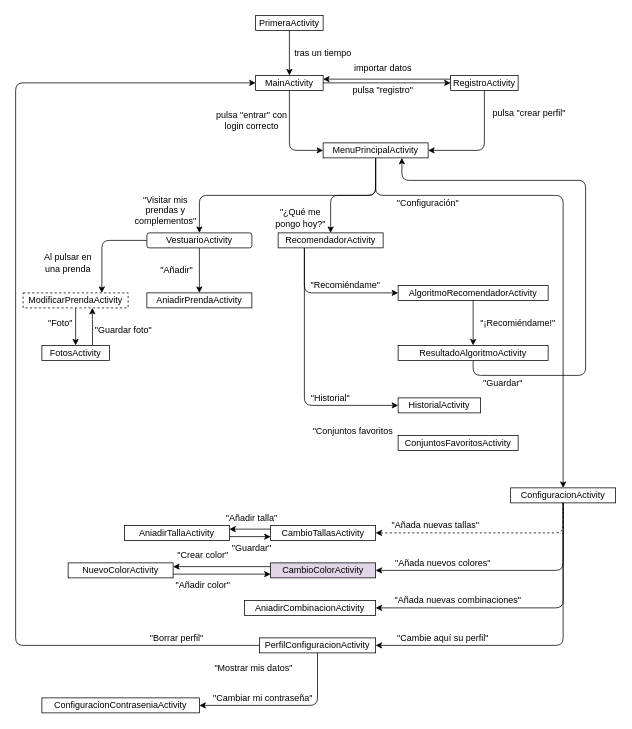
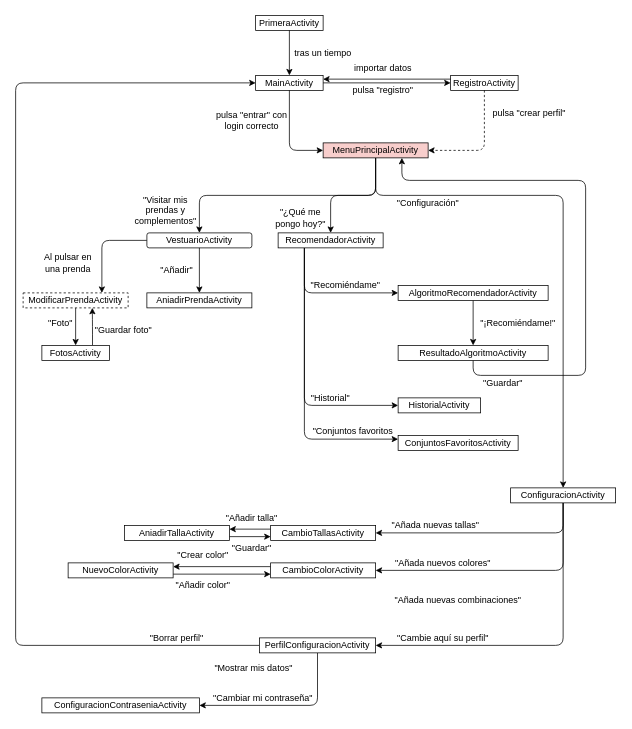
  <mxCell id="0" />
  <mxCell id="1" parent="0" />
  <mxCell id="2" value="PrimeraActivity" style="rounded=0;whiteSpace=wrap;html=1;" vertex="1" parent="1"><mxGeometry x="340" y="20" width="90" height="20" as="geometry" /></mxCell>
  <mxCell id="3" value="MainActivity" style="rounded=0;whiteSpace=wrap;html=1;" vertex="1" parent="1"><mxGeometry x="340" y="100" width="90" height="20" as="geometry" /></mxCell>
  <mxCell id="4" value="" style="endArrow=classic;html=1;exitX=0.5;exitY=1;exitDx=0;exitDy=0;entryX=0.5;entryY=0;entryDx=0;entryDy=0;" edge="1" parent="1" source="2" target="3"><mxGeometry width="50" height="50" relative="1" as="geometry"><mxPoint x="640" y="210" as="sourcePoint" /><mxPoint x="690" y="160" as="targetPoint" /></mxGeometry></mxCell>
  <mxCell id="5" value="tras un tiempo" style="text;html=1;strokeColor=none;fillColor=none;align=center;verticalAlign=middle;whiteSpace=wrap;rounded=0;" vertex="1" parent="1"><mxGeometry x="390" y="60" width="80" height="20" as="geometry" /></mxCell>
  <mxCell id="6" style="edgeStyle=orthogonalEdgeStyle;rounded=0;orthogonalLoop=1;jettySize=auto;html=1;exitX=0.5;exitY=1;exitDx=0;exitDy=0;" edge="1" parent="1" source="5" target="5"><mxGeometry relative="1" as="geometry" /></mxCell>
  <mxCell id="7" value="RegistroActivity" style="rounded=0;whiteSpace=wrap;html=1;" vertex="1" parent="1"><mxGeometry x="600" y="100" width="90" height="20" as="geometry" /></mxCell>
  <mxCell id="8" value="pulsa &quot;registro&quot;" style="text;html=1;strokeColor=none;fillColor=none;align=center;verticalAlign=middle;whiteSpace=wrap;rounded=0;" vertex="1" parent="1"><mxGeometry x="455" y="110" width="110" height="20" as="geometry" /></mxCell>
  <mxCell id="9" value="" style="endArrow=classic;html=1;exitX=1;exitY=0.5;exitDx=0;exitDy=0;entryX=0;entryY=0.5;entryDx=0;entryDy=0;" edge="1" parent="1" source="3" target="7"><mxGeometry width="50" height="50" relative="1" as="geometry"><mxPoint x="640" y="210" as="sourcePoint" /><mxPoint x="690" y="160" as="targetPoint" /></mxGeometry></mxCell>
  <mxCell id="10" style="edgeStyle=orthogonalEdgeStyle;rounded=1;orthogonalLoop=1;jettySize=auto;html=1;exitX=0.5;exitY=1;exitDx=0;exitDy=0;entryX=0.5;entryY=0;entryDx=0;entryDy=0;" edge="1" parent="1" source="13" target="21"><mxGeometry relative="1" as="geometry" /></mxCell>
  <mxCell id="11" style="edgeStyle=orthogonalEdgeStyle;rounded=1;orthogonalLoop=1;jettySize=auto;html=1;exitX=0.5;exitY=1;exitDx=0;exitDy=0;entryX=0.5;entryY=0;entryDx=0;entryDy=0;" edge="1" parent="1" source="13" target="25"><mxGeometry relative="1" as="geometry" /></mxCell>
  <mxCell id="12" style="edgeStyle=orthogonalEdgeStyle;rounded=1;orthogonalLoop=1;jettySize=auto;html=1;exitX=0.5;exitY=1;exitDx=0;exitDy=0;entryX=0.5;entryY=0;entryDx=0;entryDy=0;" edge="1" parent="1" source="13" target="30"><mxGeometry relative="1" as="geometry"><Array as="points"><mxPoint x="500" y="260" /><mxPoint x="750" y="260" /></Array></mxGeometry></mxCell>
- <mxCell id="13" value="MenuPrincipalActivity" style="rounded=0;whiteSpace=wrap;html=1;" vertex="1" parent="1"><mxGeometry x="430" y="190" width="140" height="20" as="geometry" /></mxCell>
+ <mxCell id="13" value="MenuPrincipalActivity" style="rounded=0;whiteSpace=wrap;html=1;fillColor=#f8cecc;" vertex="1" parent="1"><mxGeometry x="430" y="190" width="140" height="20" as="geometry" /></mxCell>
  <mxCell id="14" value="pulsa &quot;entrar&quot; con login correcto" style="text;html=1;strokeColor=none;fillColor=none;align=center;verticalAlign=middle;whiteSpace=wrap;rounded=0;" vertex="1" parent="1"><mxGeometry x="280" y="150" width="110" height="20" as="geometry" /></mxCell>
  <mxCell id="15" value="" style="endArrow=classic;html=1;exitX=0.5;exitY=1;exitDx=0;exitDy=0;entryX=0;entryY=0.5;entryDx=0;entryDy=0;edgeStyle=orthogonalEdgeStyle;" edge="1" parent="1" source="3" target="13"><mxGeometry width="50" height="50" relative="1" as="geometry"><mxPoint x="440" y="120" as="sourcePoint" /><mxPoint x="610" y="120" as="targetPoint" /></mxGeometry></mxCell>
- <mxCell id="16" value="" style="endArrow=classic;html=1;exitX=0.5;exitY=1;exitDx=0;exitDy=0;entryX=1;entryY=0.5;entryDx=0;entryDy=0;edgeStyle=orthogonalEdgeStyle;" edge="1" parent="1" source="7" target="13"><mxGeometry width="50" height="50" relative="1" as="geometry"><mxPoint x="395" y="130" as="sourcePoint" /><mxPoint x="440" y="210" as="targetPoint" /></mxGeometry></mxCell>
+ <mxCell id="16" value="" style="endArrow=classic;html=1;exitX=0.5;exitY=1;exitDx=0;exitDy=0;entryX=1;entryY=0.5;entryDx=0;entryDy=0;edgeStyle=orthogonalEdgeStyle;dashed=1;" edge="1" parent="1" source="7" target="13"><mxGeometry width="50" height="50" relative="1" as="geometry"><mxPoint x="395" y="130" as="sourcePoint" /><mxPoint x="440" y="210" as="targetPoint" /></mxGeometry></mxCell>
  <mxCell id="17" value="pulsa &quot;crear perfil&quot;" style="text;html=1;strokeColor=none;fillColor=none;align=center;verticalAlign=middle;whiteSpace=wrap;rounded=0;" vertex="1" parent="1"><mxGeometry x="650" y="140" width="110" height="20" as="geometry" /></mxCell>
  <mxCell id="18" value="" style="endArrow=classic;html=1;exitX=0;exitY=0.25;exitDx=0;exitDy=0;entryX=1;entryY=0.25;entryDx=0;entryDy=0;" edge="1" parent="1" source="7" target="3"><mxGeometry width="50" height="50" relative="1" as="geometry"><mxPoint x="440" y="210" as="sourcePoint" /><mxPoint x="490" y="160" as="targetPoint" /></mxGeometry></mxCell>
  <mxCell id="19" value="importar datos" style="text;html=1;strokeColor=none;fillColor=none;align=center;verticalAlign=middle;whiteSpace=wrap;rounded=0;" vertex="1" parent="1"><mxGeometry x="470" y="80" width="80" height="20" as="geometry" /></mxCell>
  <mxCell id="20" style="edgeStyle=orthogonalEdgeStyle;rounded=1;orthogonalLoop=1;jettySize=auto;html=1;exitX=0;exitY=0.5;exitDx=0;exitDy=0;entryX=0.75;entryY=0;entryDx=0;entryDy=0;" edge="1" parent="1" source="21" target="38"><mxGeometry relative="1" as="geometry" /></mxCell>
  <mxCell id="21" value="VestuarioActivity" style="whiteSpace=wrap;html=1;rounded=1;" vertex="1" parent="1"><mxGeometry x="195" y="310" width="140" height="20" as="geometry" /></mxCell>
  <mxCell id="22" style="edgeStyle=orthogonalEdgeStyle;rounded=1;orthogonalLoop=1;jettySize=auto;html=1;exitX=0.25;exitY=1;exitDx=0;exitDy=0;entryX=0;entryY=0.5;entryDx=0;entryDy=0;" edge="1" parent="1" source="25" target="41"><mxGeometry relative="1" as="geometry" /></mxCell>
  <mxCell id="23" style="edgeStyle=orthogonalEdgeStyle;rounded=1;orthogonalLoop=1;jettySize=auto;html=1;exitX=0.25;exitY=1;exitDx=0;exitDy=0;entryX=0;entryY=0.5;entryDx=0;entryDy=0;" edge="1" parent="1" source="25" target="42"><mxGeometry relative="1" as="geometry" /></mxCell>
+ <mxCell id="24" style="edgeStyle=orthogonalEdgeStyle;rounded=1;orthogonalLoop=1;jettySize=auto;html=1;exitX=0.25;exitY=1;exitDx=0;exitDy=0;entryX=0;entryY=0.25;entryDx=0;entryDy=0;" edge="1" parent="1" source="25" target="44"><mxGeometry relative="1" as="geometry" /></mxCell>
  <mxCell id="25" value="RecomendadorActivity" style="rounded=0;whiteSpace=wrap;html=1;" vertex="1" parent="1"><mxGeometry x="370" y="310" width="140" height="20" as="geometry" /></mxCell>
- <mxCell id="26" style="edgeStyle=orthogonalEdgeStyle;rounded=1;orthogonalLoop=1;jettySize=auto;html=1;exitX=0.5;exitY=1;exitDx=0;exitDy=0;entryX=1;entryY=0.5;entryDx=0;entryDy=0;dashed=1;" edge="1" parent="1" source="30" target="54"><mxGeometry relative="1" as="geometry" /></mxCell>
+ <mxCell id="26" style="edgeStyle=orthogonalEdgeStyle;rounded=1;orthogonalLoop=1;jettySize=auto;html=1;exitX=0.5;exitY=1;exitDx=0;exitDy=0;entryX=1;entryY=0.5;entryDx=0;entryDy=0;" edge="1" parent="1" source="30" target="54"><mxGeometry relative="1" as="geometry" /></mxCell>
  <mxCell id="27" style="edgeStyle=orthogonalEdgeStyle;rounded=1;orthogonalLoop=1;jettySize=auto;html=1;exitX=0.5;exitY=1;exitDx=0;exitDy=0;entryX=1;entryY=0.5;entryDx=0;entryDy=0;" edge="1" parent="1" source="30" target="56"><mxGeometry relative="1" as="geometry" /></mxCell>
- <mxCell id="28" style="edgeStyle=orthogonalEdgeStyle;rounded=1;orthogonalLoop=1;jettySize=auto;html=1;exitX=0.5;exitY=1;exitDx=0;exitDy=0;entryX=1;entryY=0.5;entryDx=0;entryDy=0;" edge="1" parent="1" source="30" target="62"><mxGeometry relative="1" as="geometry" /></mxCell>
  <mxCell id="29" style="edgeStyle=orthogonalEdgeStyle;rounded=1;orthogonalLoop=1;jettySize=auto;html=1;exitX=0.5;exitY=1;exitDx=0;exitDy=0;entryX=1;entryY=0.5;entryDx=0;entryDy=0;" edge="1" parent="1" source="30" target="61"><mxGeometry relative="1" as="geometry" /></mxCell>
  <mxCell id="30" value="ConfiguracionActivity" style="rounded=0;whiteSpace=wrap;html=1;" vertex="1" parent="1"><mxGeometry x="680" y="650" width="140" height="20" as="geometry" /></mxCell>
  <mxCell id="31" value="&quot;Visitar mis prendas y complementos&quot;" style="text;html=1;strokeColor=none;fillColor=none;align=center;verticalAlign=middle;whiteSpace=wrap;rounded=0;" vertex="1" parent="1"><mxGeometry x="180" y="270" width="80" height="20" as="geometry" /></mxCell>
  <mxCell id="32" value="&quot;¿Qué me pongo hoy?&quot;" style="text;html=1;strokeColor=none;fillColor=none;align=center;verticalAlign=middle;whiteSpace=wrap;rounded=0;" vertex="1" parent="1"><mxGeometry x="360" y="280" width="80" height="20" as="geometry" /></mxCell>
  <mxCell id="33" value="&quot;Configuración&quot;" style="text;html=1;strokeColor=none;fillColor=none;align=center;verticalAlign=middle;whiteSpace=wrap;rounded=0;" vertex="1" parent="1"><mxGeometry x="530" y="260" width="80" height="20" as="geometry" /></mxCell>
  <mxCell id="34" value="AniadirPrendaActivity" style="rounded=0;whiteSpace=wrap;html=1;" vertex="1" parent="1"><mxGeometry x="195" y="390" width="140" height="20" as="geometry" /></mxCell>
  <mxCell id="35" value="" style="endArrow=classic;html=1;exitX=0.5;exitY=1;exitDx=0;exitDy=0;entryX=0.5;entryY=0;entryDx=0;entryDy=0;" edge="1" parent="1" source="21" target="34"><mxGeometry width="50" height="50" relative="1" as="geometry"><mxPoint x="440" y="310" as="sourcePoint" /><mxPoint x="490" y="260" as="targetPoint" /></mxGeometry></mxCell>
  <mxCell id="36" value="&quot;Añadir&quot;" style="text;html=1;strokeColor=none;fillColor=none;align=center;verticalAlign=middle;whiteSpace=wrap;rounded=0;" vertex="1" parent="1"><mxGeometry x="195" y="350" width="80" height="20" as="geometry" /></mxCell>
  <mxCell id="37" style="edgeStyle=orthogonalEdgeStyle;rounded=1;orthogonalLoop=1;jettySize=auto;html=1;exitX=0.5;exitY=1;exitDx=0;exitDy=0;entryX=0.5;entryY=0;entryDx=0;entryDy=0;" edge="1" parent="1" source="38" target="76"><mxGeometry relative="1" as="geometry" /></mxCell>
  <mxCell id="38" value="ModificarPrendaActivity" style="rounded=0;whiteSpace=wrap;html=1;dashed=1;" vertex="1" parent="1"><mxGeometry x="30" y="390" width="140" height="20" as="geometry" /></mxCell>
  <mxCell id="39" value="Al pulsar en una prenda" style="text;html=1;strokeColor=none;fillColor=none;align=center;verticalAlign=middle;whiteSpace=wrap;rounded=0;" vertex="1" parent="1"><mxGeometry x="50" y="340" width="80" height="20" as="geometry" /></mxCell>
  <mxCell id="40" style="edgeStyle=orthogonalEdgeStyle;rounded=1;orthogonalLoop=1;jettySize=auto;html=1;exitX=0.5;exitY=1;exitDx=0;exitDy=0;entryX=0.5;entryY=0;entryDx=0;entryDy=0;" edge="1" parent="1" source="41" target="48"><mxGeometry relative="1" as="geometry" /></mxCell>
  <mxCell id="41" value="AlgoritmoRecomendadorActivity" style="rounded=0;whiteSpace=wrap;html=1;" vertex="1" parent="1"><mxGeometry x="530" y="380" width="200" height="20" as="geometry" /></mxCell>
  <mxCell id="42" value="HistorialActivity" style="rounded=0;whiteSpace=wrap;html=1;" vertex="1" parent="1"><mxGeometry x="530" y="530" width="110" height="20" as="geometry" /></mxCell>
  <mxCell id="43" value="&quot;Recomiéndame&quot;" style="text;html=1;strokeColor=none;fillColor=none;align=center;verticalAlign=middle;whiteSpace=wrap;rounded=0;" vertex="1" parent="1"><mxGeometry x="420" y="370" width="80" height="20" as="geometry" /></mxCell>
  <mxCell id="44" value="ConjuntosFavoritosActivity" style="rounded=0;whiteSpace=wrap;html=1;" vertex="1" parent="1"><mxGeometry x="530" y="580" width="160" height="20" as="geometry" /></mxCell>
  <mxCell id="45" value="&quot;Historial&quot;" style="text;html=1;strokeColor=none;fillColor=none;align=center;verticalAlign=middle;whiteSpace=wrap;rounded=0;" vertex="1" parent="1"><mxGeometry x="400" y="520" width="80" height="20" as="geometry" /></mxCell>
  <mxCell id="46" value="&quot;Conjuntos favoritos" style="text;html=1;strokeColor=none;fillColor=none;align=center;verticalAlign=middle;whiteSpace=wrap;rounded=0;" vertex="1" parent="1"><mxGeometry x="410" y="565" width="120" height="20" as="geometry" /></mxCell>
  <mxCell id="47" style="edgeStyle=orthogonalEdgeStyle;rounded=1;orthogonalLoop=1;jettySize=auto;html=1;exitX=0.5;exitY=1;exitDx=0;exitDy=0;entryX=0.75;entryY=1;entryDx=0;entryDy=0;" edge="1" parent="1" source="48" target="13"><mxGeometry relative="1" as="geometry"><Array as="points"><mxPoint x="630" y="500" /><mxPoint x="780" y="500" /><mxPoint x="780" y="240" /><mxPoint x="535" y="240" /></Array></mxGeometry></mxCell>
  <mxCell id="48" value="ResultadoAlgoritmoActivity" style="rounded=0;whiteSpace=wrap;html=1;" vertex="1" parent="1"><mxGeometry x="530" y="460" width="200" height="20" as="geometry" /></mxCell>
  <mxCell id="49" value="&quot;¡Recomiéndame!&quot;" style="text;html=1;strokeColor=none;fillColor=none;align=center;verticalAlign=middle;whiteSpace=wrap;rounded=0;" vertex="1" parent="1"><mxGeometry x="650" y="420" width="80" height="20" as="geometry" /></mxCell>
  <mxCell id="50" value="&quot;Guardar&quot;" style="text;html=1;strokeColor=none;fillColor=none;align=center;verticalAlign=middle;whiteSpace=wrap;rounded=0;" vertex="1" parent="1"><mxGeometry x="630" y="500" width="80" height="20" as="geometry" /></mxCell>
  <mxCell id="51" style="edgeStyle=orthogonalEdgeStyle;rounded=1;orthogonalLoop=1;jettySize=auto;html=1;exitX=1;exitY=0.75;exitDx=0;exitDy=0;entryX=0;entryY=0.75;entryDx=0;entryDy=0;" edge="1" parent="1" source="52" target="54"><mxGeometry relative="1" as="geometry"><mxPoint x="355" y="715.103" as="targetPoint" /></mxGeometry></mxCell>
  <mxCell id="52" value="AniadirTallaActivity" style="rounded=0;whiteSpace=wrap;html=1;" vertex="1" parent="1"><mxGeometry x="165" y="700" width="140" height="20" as="geometry" /></mxCell>
  <mxCell id="53" style="edgeStyle=orthogonalEdgeStyle;rounded=1;orthogonalLoop=1;jettySize=auto;html=1;exitX=0;exitY=0.25;exitDx=0;exitDy=0;entryX=1;entryY=0.25;entryDx=0;entryDy=0;" edge="1" parent="1" source="54" target="52"><mxGeometry relative="1" as="geometry" /></mxCell>
  <mxCell id="54" value="CambioTallasActivity" style="rounded=0;whiteSpace=wrap;html=1;" vertex="1" parent="1"><mxGeometry x="360" y="700" width="140" height="20" as="geometry" /></mxCell>
  <mxCell id="55" style="edgeStyle=orthogonalEdgeStyle;rounded=1;orthogonalLoop=1;jettySize=auto;html=1;exitX=0;exitY=0.25;exitDx=0;exitDy=0;entryX=1;entryY=0.25;entryDx=0;entryDy=0;" edge="1" parent="1" source="56" target="58"><mxGeometry relative="1" as="geometry" /></mxCell>
- <mxCell id="56" value="CambioColorActivity" style="rounded=0;whiteSpace=wrap;html=1;fillColor=#e1d5e7;" vertex="1" parent="1"><mxGeometry x="360" y="750" width="140" height="20" as="geometry" /></mxCell>
+ <mxCell id="56" value="CambioColorActivity" style="rounded=0;whiteSpace=wrap;html=1;" vertex="1" parent="1"><mxGeometry x="360" y="750" width="140" height="20" as="geometry" /></mxCell>
  <mxCell id="57" style="edgeStyle=orthogonalEdgeStyle;rounded=1;orthogonalLoop=1;jettySize=auto;html=1;exitX=1;exitY=0.75;exitDx=0;exitDy=0;entryX=0;entryY=0.75;entryDx=0;entryDy=0;" edge="1" parent="1" source="58" target="56"><mxGeometry relative="1" as="geometry" /></mxCell>
  <mxCell id="58" value="NuevoColorActivity" style="rounded=0;whiteSpace=wrap;html=1;" vertex="1" parent="1"><mxGeometry x="90" y="750" width="140" height="20" as="geometry" /></mxCell>
  <mxCell id="59" style="edgeStyle=orthogonalEdgeStyle;rounded=1;orthogonalLoop=1;jettySize=auto;html=1;exitX=0.5;exitY=1;exitDx=0;exitDy=0;entryX=1;entryY=0.5;entryDx=0;entryDy=0;" edge="1" parent="1" source="61" target="71"><mxGeometry relative="1" as="geometry" /></mxCell>
  <mxCell id="60" style="edgeStyle=orthogonalEdgeStyle;rounded=1;orthogonalLoop=1;jettySize=auto;html=1;exitX=0;exitY=0.5;exitDx=0;exitDy=0;entryX=0;entryY=0.5;entryDx=0;entryDy=0;" edge="1" parent="1" source="61" target="3"><mxGeometry relative="1" as="geometry"><Array as="points"><mxPoint x="20" y="860" /><mxPoint x="20" y="110" /></Array></mxGeometry></mxCell>
  <mxCell id="61" value="PerfilConfiguracionActivity" style="rounded=0;whiteSpace=wrap;html=1;" vertex="1" parent="1"><mxGeometry x="345" y="850" width="155" height="20" as="geometry" /></mxCell>
- <mxCell id="62" value="AniadirCombinacionActivity" style="rounded=0;whiteSpace=wrap;html=1;" vertex="1" parent="1"><mxGeometry x="325" y="800" width="175" height="20" as="geometry" /></mxCell>
  <mxCell id="63" value="&quot;Añada nuevas tallas&quot;" style="text;html=1;strokeColor=none;fillColor=none;align=center;verticalAlign=middle;whiteSpace=wrap;rounded=0;" vertex="1" parent="1"><mxGeometry x="520" y="690" width="120" height="20" as="geometry" /></mxCell>
  <mxCell id="64" value="&quot;Añada nuevos colores&quot;" style="text;html=1;strokeColor=none;fillColor=none;align=center;verticalAlign=middle;whiteSpace=wrap;rounded=0;" vertex="1" parent="1"><mxGeometry x="520" y="740" width="140" height="20" as="geometry" /></mxCell>
  <mxCell id="65" value="&quot;Añada nuevas combinaciones&quot;" style="text;html=1;strokeColor=none;fillColor=none;align=center;verticalAlign=middle;whiteSpace=wrap;rounded=0;" vertex="1" parent="1"><mxGeometry x="520" y="790" width="180" height="20" as="geometry" /></mxCell>
  <mxCell id="66" value="&quot;Cambie aquí su perfil&quot;" style="text;html=1;strokeColor=none;fillColor=none;align=center;verticalAlign=middle;whiteSpace=wrap;rounded=0;" vertex="1" parent="1"><mxGeometry x="520" y="840" width="140" height="20" as="geometry" /></mxCell>
  <mxCell id="67" value="&quot;Añadir talla&quot;" style="text;html=1;strokeColor=none;fillColor=none;align=center;verticalAlign=middle;whiteSpace=wrap;rounded=0;" vertex="1" parent="1"><mxGeometry x="295" y="680" width="80" height="20" as="geometry" /></mxCell>
  <mxCell id="68" value="&quot;Guardar&quot;" style="text;html=1;strokeColor=none;fillColor=none;align=center;verticalAlign=middle;whiteSpace=wrap;rounded=0;" vertex="1" parent="1"><mxGeometry x="295" y="720" width="80" height="20" as="geometry" /></mxCell>
  <mxCell id="69" value="&quot;Añadir color&quot;" style="text;html=1;strokeColor=none;fillColor=none;align=center;verticalAlign=middle;whiteSpace=wrap;rounded=0;" vertex="1" parent="1"><mxGeometry x="230" y="770" width="80" height="20" as="geometry" /></mxCell>
  <mxCell id="70" value="&quot;Crear color&quot;" style="text;html=1;strokeColor=none;fillColor=none;align=center;verticalAlign=middle;whiteSpace=wrap;rounded=0;" vertex="1" parent="1"><mxGeometry x="230" y="730" width="80" height="20" as="geometry" /></mxCell>
  <mxCell id="71" value="ConfiguracionContraseniaActivity" style="rounded=0;whiteSpace=wrap;html=1;" vertex="1" parent="1"><mxGeometry x="55" y="930" width="210" height="20" as="geometry" /></mxCell>
  <mxCell id="72" value="&quot;Mostrar mis datos&quot;" style="text;html=1;strokeColor=none;fillColor=none;align=center;verticalAlign=middle;whiteSpace=wrap;rounded=0;" vertex="1" parent="1"><mxGeometry x="280" y="880" width="115" height="20" as="geometry" /></mxCell>
  <mxCell id="73" value="&quot;Cambiar mi contraseña&quot;" style="text;html=1;strokeColor=none;fillColor=none;align=center;verticalAlign=middle;whiteSpace=wrap;rounded=0;" vertex="1" parent="1"><mxGeometry x="280" y="920" width="140" height="20" as="geometry" /></mxCell>
  <mxCell id="74" value="&quot;Borrar perfil&quot;" style="text;html=1;strokeColor=none;fillColor=none;align=center;verticalAlign=middle;whiteSpace=wrap;rounded=0;" vertex="1" parent="1"><mxGeometry x="165" y="840" width="140" height="20" as="geometry" /></mxCell>
  <mxCell id="75" style="edgeStyle=orthogonalEdgeStyle;rounded=1;orthogonalLoop=1;jettySize=auto;html=1;exitX=0.75;exitY=0;exitDx=0;exitDy=0;entryX=0.659;entryY=1;entryDx=0;entryDy=0;entryPerimeter=0;" edge="1" parent="1" source="76" target="38"><mxGeometry relative="1" as="geometry" /></mxCell>
  <mxCell id="76" value="FotosActivity" style="rounded=0;whiteSpace=wrap;html=1;" vertex="1" parent="1"><mxGeometry x="55" y="460" width="90" height="20" as="geometry" /></mxCell>
  <mxCell id="77" value="&quot;Foto&quot;" style="text;html=1;strokeColor=none;fillColor=none;align=center;verticalAlign=middle;whiteSpace=wrap;rounded=0;" vertex="1" parent="1"><mxGeometry x="55" y="420" width="50" height="20" as="geometry" /></mxCell>
  <mxCell id="78" value="&quot;Guardar foto&quot;" style="text;html=1;strokeColor=none;fillColor=none;align=center;verticalAlign=middle;whiteSpace=wrap;rounded=0;" vertex="1" parent="1"><mxGeometry x="120" y="430" width="87.5" height="20" as="geometry" /></mxCell>
